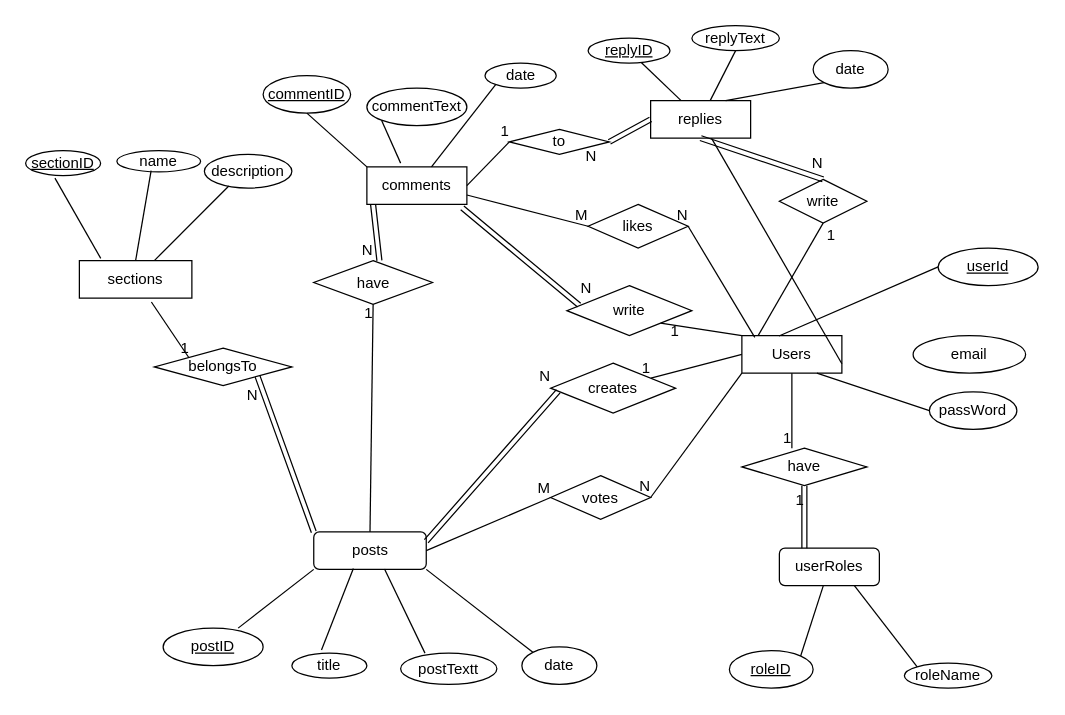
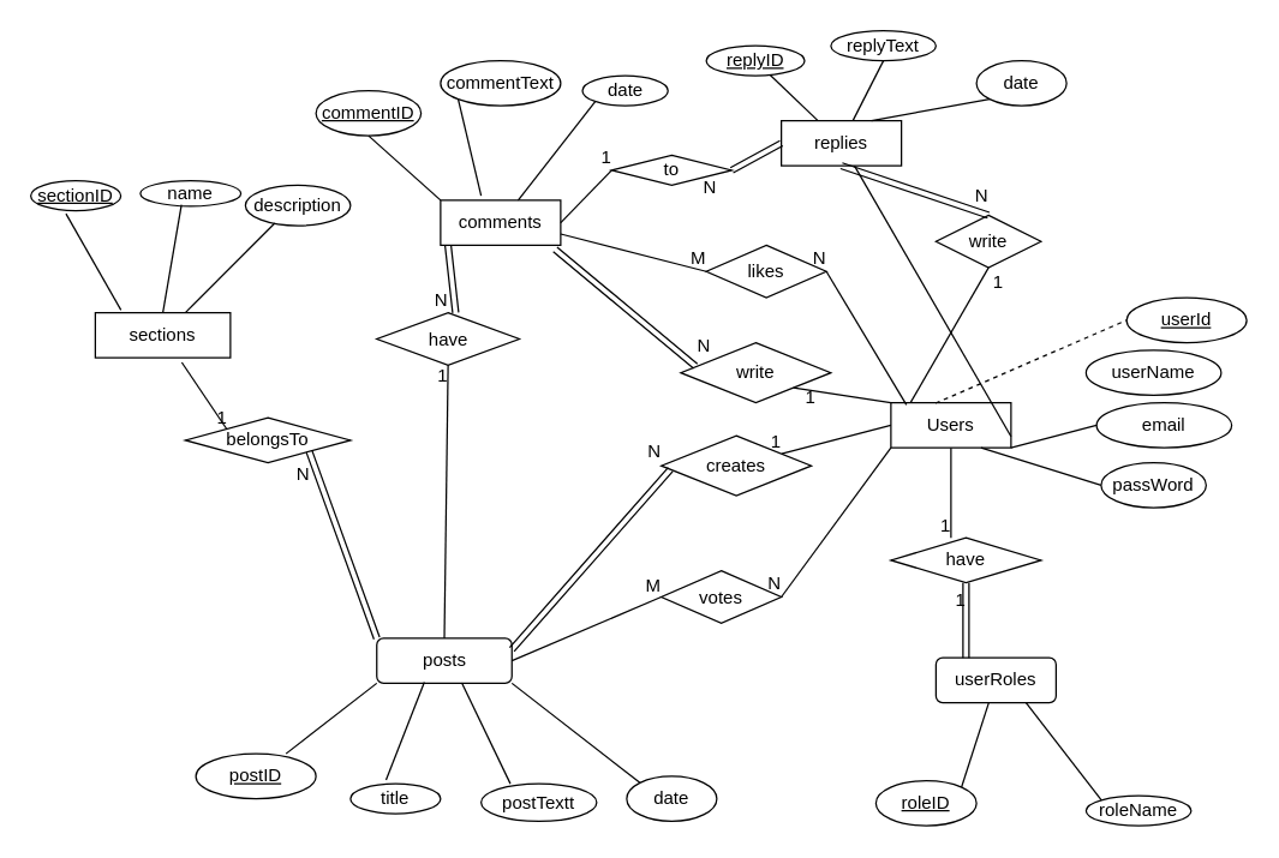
  <mxCell id="0" />
  <mxCell id="1" parent="0" />
  <mxCell id="2" value="Users" style="whiteSpace=wrap;html=1;align=center;" parent="1" vertex="1"><mxGeometry x="593" y="268" width="80" height="30" as="geometry" /></mxCell>
- <mxCell id="3" value="" style="endArrow=none;html=1;rounded=0;entryX=0;entryY=0.5;entryDx=0;entryDy=0;exitX=0.371;exitY=0.011;exitDx=0;exitDy=0;exitPerimeter=0;" parent="1" source="2" target="48" edge="1"><mxGeometry relative="1" as="geometry"><mxPoint x="213" y="338" as="sourcePoint" /><mxPoint x="746.84" y="218.57" as="targetPoint" /></mxGeometry></mxCell>
+ <mxCell id="3" value="" style="endArrow=none;html=1;rounded=0;entryX=0;entryY=0.5;entryDx=0;entryDy=0;exitX=0.371;exitY=0.011;exitDx=0;exitDy=0;exitPerimeter=0;dashed=1;" parent="1" source="2" target="48" edge="1"><mxGeometry relative="1" as="geometry"><mxPoint x="213" y="338" as="sourcePoint" /><mxPoint x="746.84" y="218.57" as="targetPoint" /></mxGeometry></mxCell>
+ <mxCell id="4" value="userName" style="ellipse;whiteSpace=wrap;html=1;align=center;" parent="1" vertex="1"><mxGeometry x="723" y="233" width="90" height="30" as="geometry" /></mxCell>
  <mxCell id="5" value="email" style="ellipse;whiteSpace=wrap;html=1;align=center;" parent="1" vertex="1"><mxGeometry x="730" y="268" width="90" height="30" as="geometry" /></mxCell>
  <mxCell id="6" value="" style="endArrow=none;html=1;rounded=0;exitX=1;exitY=0.75;exitDx=0;exitDy=0;" parent="1" source="2" target="11" edge="1"><mxGeometry relative="1" as="geometry"><mxPoint x="213" y="338" as="sourcePoint" /><mxPoint x="373" y="338" as="targetPoint" /></mxGeometry></mxCell>
+ <mxCell id="7" value="" style="endArrow=none;html=1;rounded=0;exitX=0;exitY=0.5;exitDx=0;exitDy=0;entryX=1;entryY=1;entryDx=0;entryDy=0;" parent="1" source="5" target="2" edge="1"><mxGeometry relative="1" as="geometry"><mxPoint x="213" y="338" as="sourcePoint" /><mxPoint x="373" y="338" as="targetPoint" /></mxGeometry></mxCell>
  <mxCell id="8" value="sections" style="whiteSpace=wrap;html=1;align=center;" parent="1" vertex="1"><mxGeometry x="63" y="208" width="90" height="30" as="geometry" /></mxCell>
  <mxCell id="9" value="posts" style="whiteSpace=wrap;html=1;align=center;rounded=1;" parent="1" vertex="1"><mxGeometry x="250.5" y="425" width="90" height="30" as="geometry" /></mxCell>
  <mxCell id="10" value="comments" style="whiteSpace=wrap;html=1;align=center;" parent="1" vertex="1"><mxGeometry x="293" y="133" width="80" height="30" as="geometry" /></mxCell>
  <mxCell id="11" value="replies" style="whiteSpace=wrap;html=1;align=center;" parent="1" vertex="1"><mxGeometry x="520" y="80" width="80" height="30" as="geometry" /></mxCell>
  <mxCell id="12" value="userRoles" style="whiteSpace=wrap;html=1;align=center;rounded=1;" parent="1" vertex="1"><mxGeometry x="623" y="438" width="80" height="30" as="geometry" /></mxCell>
  <mxCell id="13" value="belongsTo" style="shape=rhombus;perimeter=rhombusPerimeter;whiteSpace=wrap;html=1;align=center;" parent="1" vertex="1"><mxGeometry x="123" y="278" width="110" height="30" as="geometry" /></mxCell>
  <mxCell id="14" value="creates" style="shape=rhombus;perimeter=rhombusPerimeter;whiteSpace=wrap;html=1;align=center;" parent="1" vertex="1"><mxGeometry x="440" y="290" width="100" height="40" as="geometry" /></mxCell>
  <mxCell id="15" value="" style="endArrow=none;html=1;rounded=0;exitX=0;exitY=0.5;exitDx=0;exitDy=0;" parent="1" source="2" target="14" edge="1"><mxGeometry relative="1" as="geometry"><mxPoint x="473" y="258" as="sourcePoint" /><mxPoint x="633" y="258" as="targetPoint" /></mxGeometry></mxCell>
  <mxCell id="16" value="1" style="resizable=0;html=1;align=right;verticalAlign=bottom;" parent="15" connectable="0" vertex="1"><mxGeometry x="1" relative="1" as="geometry" /></mxCell>
  <mxCell id="17" value="have" style="shape=rhombus;perimeter=rhombusPerimeter;whiteSpace=wrap;html=1;align=center;" parent="1" vertex="1"><mxGeometry x="593" y="358" width="100" height="30" as="geometry" /></mxCell>
  <mxCell id="18" value="" style="endArrow=none;html=1;rounded=0;exitX=0.5;exitY=1;exitDx=0;exitDy=0;entryX=0.4;entryY=0;entryDx=0;entryDy=0;entryPerimeter=0;" parent="1" source="2" target="17" edge="1"><mxGeometry relative="1" as="geometry"><mxPoint x="343" y="258" as="sourcePoint" /><mxPoint x="503" y="258" as="targetPoint" /></mxGeometry></mxCell>
  <mxCell id="19" value="1" style="resizable=0;html=1;align=right;verticalAlign=bottom;" parent="18" connectable="0" vertex="1"><mxGeometry x="1" relative="1" as="geometry" /></mxCell>
  <mxCell id="20" value="" style="shape=link;html=1;rounded=0;entryX=0.5;entryY=1;entryDx=0;entryDy=0;exitX=0.25;exitY=0;exitDx=0;exitDy=0;" parent="1" source="12" target="17" edge="1"><mxGeometry relative="1" as="geometry"><mxPoint x="343" y="258" as="sourcePoint" /><mxPoint x="503" y="258" as="targetPoint" /></mxGeometry></mxCell>
  <mxCell id="21" value="1" style="resizable=0;html=1;align=right;verticalAlign=bottom;" parent="20" connectable="0" vertex="1"><mxGeometry x="1" relative="1" as="geometry"><mxPoint y="20" as="offset" /></mxGeometry></mxCell>
  <mxCell id="22" value="write" style="shape=rhombus;perimeter=rhombusPerimeter;whiteSpace=wrap;html=1;align=center;" parent="1" vertex="1"><mxGeometry x="453" y="228" width="100" height="40" as="geometry" /></mxCell>
  <mxCell id="23" value="" style="endArrow=none;html=1;rounded=0;entryX=1;entryY=1;entryDx=0;entryDy=0;exitX=0;exitY=0;exitDx=0;exitDy=0;" parent="1" source="2" target="22" edge="1"><mxGeometry relative="1" as="geometry"><mxPoint x="323" y="348" as="sourcePoint" /><mxPoint x="483" y="348" as="targetPoint" /></mxGeometry></mxCell>
  <mxCell id="24" value="1" style="resizable=0;html=1;align=right;verticalAlign=bottom;" parent="23" connectable="0" vertex="1"><mxGeometry x="1" relative="1" as="geometry"><mxPoint x="15" y="15" as="offset" /></mxGeometry></mxCell>
  <mxCell id="25" value="" style="shape=link;html=1;rounded=0;exitX=0.954;exitY=1.094;exitDx=0;exitDy=0;exitPerimeter=0;entryX=0.098;entryY=0.389;entryDx=0;entryDy=0;entryPerimeter=0;" parent="1" source="10" target="22" edge="1"><mxGeometry relative="1" as="geometry"><mxPoint x="353" y="338" as="sourcePoint" /><mxPoint x="513" y="338" as="targetPoint" /></mxGeometry></mxCell>
  <mxCell id="26" value="N" style="resizable=0;html=1;align=right;verticalAlign=bottom;" parent="25" connectable="0" vertex="1"><mxGeometry x="1" relative="1" as="geometry"><mxPoint x="10" y="-6" as="offset" /></mxGeometry></mxCell>
  <mxCell id="27" value="write" style="shape=rhombus;perimeter=rhombusPerimeter;whiteSpace=wrap;html=1;align=center;" parent="1" vertex="1"><mxGeometry x="623" y="143" width="70" height="35" as="geometry" /></mxCell>
  <mxCell id="28" value="" style="endArrow=none;html=1;rounded=0;entryX=0.5;entryY=1;entryDx=0;entryDy=0;" parent="1" target="27" edge="1"><mxGeometry relative="1" as="geometry"><mxPoint x="606" y="268" as="sourcePoint" /><mxPoint x="588" y="248" as="targetPoint" /></mxGeometry></mxCell>
  <mxCell id="29" value="1" style="resizable=0;html=1;align=right;verticalAlign=bottom;" parent="28" connectable="0" vertex="1"><mxGeometry x="1" relative="1" as="geometry"><mxPoint x="10" y="18" as="offset" /></mxGeometry></mxCell>
  <mxCell id="30" value="" style="shape=link;html=1;rounded=0;exitX=0.5;exitY=1;exitDx=0;exitDy=0;entryX=0.5;entryY=0;entryDx=0;entryDy=0;" parent="1" source="11" target="27" edge="1"><mxGeometry relative="1" as="geometry"><mxPoint x="489.32" y="200.82" as="sourcePoint" /><mxPoint x="522.8" y="233.56" as="targetPoint" /></mxGeometry></mxCell>
  <mxCell id="31" value="N" style="resizable=0;html=1;align=right;verticalAlign=bottom;" parent="30" connectable="0" vertex="1"><mxGeometry x="1" relative="1" as="geometry"><mxPoint y="-5" as="offset" /></mxGeometry></mxCell>
  <mxCell id="32" value="to" style="shape=rhombus;perimeter=rhombusPerimeter;whiteSpace=wrap;html=1;align=center;" parent="1" vertex="1"><mxGeometry x="407" y="103" width="80" height="20" as="geometry" /></mxCell>
  <mxCell id="33" value="" style="endArrow=none;html=1;rounded=0;exitX=1;exitY=0.5;exitDx=0;exitDy=0;entryX=0;entryY=0.5;entryDx=0;entryDy=0;" parent="1" source="10" target="32" edge="1"><mxGeometry relative="1" as="geometry"><mxPoint x="353" y="198" as="sourcePoint" /><mxPoint x="513" y="198" as="targetPoint" /></mxGeometry></mxCell>
  <mxCell id="34" value="1" style="resizable=0;html=1;align=right;verticalAlign=bottom;" parent="33" connectable="0" vertex="1"><mxGeometry x="1" relative="1" as="geometry" /></mxCell>
  <mxCell id="35" value="" style="shape=link;html=1;rounded=0;entryX=1;entryY=0.5;entryDx=0;entryDy=0;exitX=0;exitY=0.5;exitDx=0;exitDy=0;" parent="1" source="11" target="32" edge="1"><mxGeometry relative="1" as="geometry"><mxPoint x="560" y="105" as="sourcePoint" /><mxPoint x="513" y="198" as="targetPoint" /></mxGeometry></mxCell>
  <mxCell id="36" value="N" style="resizable=0;html=1;align=right;verticalAlign=bottom;" parent="35" connectable="0" vertex="1"><mxGeometry x="1" relative="1" as="geometry"><mxPoint x="-10" y="20" as="offset" /></mxGeometry></mxCell>
  <mxCell id="37" value="" style="shape=link;html=1;rounded=0;exitX=1;exitY=0.25;exitDx=0;exitDy=0;entryX=0.061;entryY=0.562;entryDx=0;entryDy=0;entryPerimeter=0;" parent="1" source="9" target="14" edge="1"><mxGeometry relative="1" as="geometry"><mxPoint x="383" y="268" as="sourcePoint" /><mxPoint x="543" y="268" as="targetPoint" /></mxGeometry></mxCell>
  <mxCell id="38" value="N" style="resizable=0;html=1;align=right;verticalAlign=bottom;" parent="37" connectable="0" vertex="1"><mxGeometry x="1" relative="1" as="geometry"><mxPoint x="-6" y="-3" as="offset" /></mxGeometry></mxCell>
  <mxCell id="39" value="have" style="shape=rhombus;perimeter=rhombusPerimeter;whiteSpace=wrap;html=1;align=center;" parent="1" vertex="1"><mxGeometry x="250.5" y="208" width="95" height="35" as="geometry" /></mxCell>
  <mxCell id="40" value="" style="endArrow=none;html=1;rounded=0;entryX=0.5;entryY=1;entryDx=0;entryDy=0;exitX=0.5;exitY=0;exitDx=0;exitDy=0;" parent="1" source="9" target="39" edge="1"><mxGeometry relative="1" as="geometry"><mxPoint x="333" y="318" as="sourcePoint" /><mxPoint x="493" y="318" as="targetPoint" /></mxGeometry></mxCell>
  <mxCell id="41" value="1" style="resizable=0;html=1;align=right;verticalAlign=bottom;" parent="40" connectable="0" vertex="1"><mxGeometry x="1" relative="1" as="geometry"><mxPoint y="15" as="offset" /></mxGeometry></mxCell>
  <mxCell id="42" value="" style="shape=link;html=1;rounded=0;exitX=0.062;exitY=1;exitDx=0;exitDy=0;exitPerimeter=0;entryX=0.553;entryY=0;entryDx=0;entryDy=0;entryPerimeter=0;" parent="1" source="10" target="39" edge="1"><mxGeometry relative="1" as="geometry"><mxPoint x="273" y="188" as="sourcePoint" /><mxPoint x="433" y="188" as="targetPoint" /></mxGeometry></mxCell>
  <mxCell id="43" value="N" style="resizable=0;html=1;align=right;verticalAlign=bottom;" parent="42" connectable="0" vertex="1"><mxGeometry x="1" relative="1" as="geometry"><mxPoint x="-5" as="offset" /></mxGeometry></mxCell>
  <mxCell id="44" value="" style="shape=link;html=1;rounded=0;entryX=1;entryY=1;entryDx=0;entryDy=0;exitX=0;exitY=0;exitDx=0;exitDy=0;" parent="1" source="9" target="13" edge="1"><mxGeometry relative="1" as="geometry"><mxPoint x="303" y="268" as="sourcePoint" /><mxPoint x="463" y="268" as="targetPoint" /></mxGeometry></mxCell>
  <mxCell id="45" value="N" style="resizable=0;html=1;align=right;verticalAlign=bottom;" parent="44" connectable="0" vertex="1"><mxGeometry x="1" relative="1" as="geometry"><mxPoint y="23" as="offset" /></mxGeometry></mxCell>
  <mxCell id="46" value="" style="endArrow=none;html=1;rounded=0;exitX=0.64;exitY=1.104;exitDx=0;exitDy=0;exitPerimeter=0;entryX=0;entryY=0;entryDx=0;entryDy=0;" parent="1" source="8" target="13" edge="1"><mxGeometry relative="1" as="geometry"><mxPoint x="303" y="268" as="sourcePoint" /><mxPoint x="463" y="268" as="targetPoint" /></mxGeometry></mxCell>
  <mxCell id="47" value="1" style="resizable=0;html=1;align=right;verticalAlign=bottom;" parent="46" connectable="0" vertex="1"><mxGeometry x="1" relative="1" as="geometry" /></mxCell>
  <mxCell id="48" value="userId" style="ellipse;whiteSpace=wrap;html=1;align=center;fontStyle=4;" parent="1" vertex="1"><mxGeometry x="750" y="198" width="80" height="30" as="geometry" /></mxCell>
  <mxCell id="49" value="postID" style="ellipse;whiteSpace=wrap;html=1;align=center;fontStyle=4;" parent="1" vertex="1"><mxGeometry x="130" y="502" width="80" height="30" as="geometry" /></mxCell>
  <mxCell id="50" value="" style="endArrow=none;html=1;rounded=0;exitX=0.75;exitY=0;exitDx=0;exitDy=0;exitPerimeter=0;entryX=0;entryY=1;entryDx=0;entryDy=0;" parent="1" source="49" target="9" edge="1"><mxGeometry relative="1" as="geometry"><mxPoint x="360" y="430" as="sourcePoint" /><mxPoint x="520" y="430" as="targetPoint" /></mxGeometry></mxCell>
  <mxCell id="51" value="title" style="ellipse;whiteSpace=wrap;html=1;align=center;" parent="1" vertex="1"><mxGeometry x="233" y="522" width="60" height="20" as="geometry" /></mxCell>
  <mxCell id="52" value="" style="endArrow=none;html=1;rounded=0;exitX=0.395;exitY=-0.126;exitDx=0;exitDy=0;exitPerimeter=0;entryX=0.352;entryY=0.978;entryDx=0;entryDy=0;entryPerimeter=0;" parent="1" source="51" target="9" edge="1"><mxGeometry relative="1" as="geometry"><mxPoint x="360" y="430" as="sourcePoint" /><mxPoint x="520" y="430" as="targetPoint" /></mxGeometry></mxCell>
  <mxCell id="53" value="date" style="ellipse;whiteSpace=wrap;html=1;align=center;" parent="1" vertex="1"><mxGeometry x="417" y="517" width="60" height="30" as="geometry" /></mxCell>
  <mxCell id="54" value="postTextt" style="ellipse;whiteSpace=wrap;html=1;align=center;" parent="1" vertex="1"><mxGeometry x="320" y="522" width="77" height="25" as="geometry" /></mxCell>
  <mxCell id="55" value="" style="endArrow=none;html=1;rounded=0;exitX=0.629;exitY=0.99;exitDx=0;exitDy=0;exitPerimeter=0;entryX=0.253;entryY=0;entryDx=0;entryDy=0;entryPerimeter=0;" parent="1" source="9" target="54" edge="1"><mxGeometry relative="1" as="geometry"><mxPoint x="360" y="430" as="sourcePoint" /><mxPoint x="520" y="430" as="targetPoint" /></mxGeometry></mxCell>
  <mxCell id="56" value="" style="endArrow=none;html=1;rounded=0;exitX=1;exitY=1;exitDx=0;exitDy=0;entryX=0;entryY=0;entryDx=0;entryDy=0;" parent="1" source="9" target="53" edge="1"><mxGeometry relative="1" as="geometry"><mxPoint x="360" y="430" as="sourcePoint" /><mxPoint x="520" y="430" as="targetPoint" /></mxGeometry></mxCell>
  <mxCell id="57" value="sectionID" style="ellipse;whiteSpace=wrap;html=1;align=center;fontStyle=4;" parent="1" vertex="1"><mxGeometry x="20" y="120" width="60" height="20" as="geometry" /></mxCell>
  <mxCell id="58" value="" style="endArrow=none;html=1;rounded=0;exitX=0.391;exitY=1.1;exitDx=0;exitDy=0;exitPerimeter=0;entryX=0.19;entryY=-0.059;entryDx=0;entryDy=0;entryPerimeter=0;" parent="1" source="57" target="8" edge="1"><mxGeometry relative="1" as="geometry"><mxPoint x="280" y="290" as="sourcePoint" /><mxPoint x="440" y="290" as="targetPoint" /></mxGeometry></mxCell>
  <mxCell id="59" value="name" style="ellipse;whiteSpace=wrap;html=1;align=center;" parent="1" vertex="1"><mxGeometry x="93" y="120" width="67" height="17" as="geometry" /></mxCell>
  <mxCell id="60" value="" style="endArrow=none;html=1;rounded=0;exitX=0.409;exitY=0.941;exitDx=0;exitDy=0;exitPerimeter=0;entryX=0.5;entryY=0;entryDx=0;entryDy=0;" parent="1" source="59" target="8" edge="1"><mxGeometry relative="1" as="geometry"><mxPoint x="280" y="290" as="sourcePoint" /><mxPoint x="440" y="290" as="targetPoint" /></mxGeometry></mxCell>
  <mxCell id="61" value="description" style="ellipse;whiteSpace=wrap;html=1;align=center;" parent="1" vertex="1"><mxGeometry x="163" y="123" width="70" height="27" as="geometry" /></mxCell>
  <mxCell id="62" value="" style="endArrow=none;html=1;rounded=0;exitX=0.279;exitY=0.935;exitDx=0;exitDy=0;exitPerimeter=0;" parent="1" source="61" target="8" edge="1"><mxGeometry relative="1" as="geometry"><mxPoint x="280" y="290" as="sourcePoint" /><mxPoint x="440" y="290" as="targetPoint" /></mxGeometry></mxCell>
  <mxCell id="63" value="commentID" style="ellipse;whiteSpace=wrap;html=1;align=center;fontStyle=4;" parent="1" vertex="1"><mxGeometry x="210" y="60" width="70" height="30" as="geometry" /></mxCell>
  <mxCell id="64" value="" style="endArrow=none;html=1;rounded=0;exitX=0.5;exitY=1;exitDx=0;exitDy=0;entryX=0;entryY=0;entryDx=0;entryDy=0;" parent="1" source="63" target="10" edge="1"><mxGeometry relative="1" as="geometry"><mxPoint x="330" y="150" as="sourcePoint" /><mxPoint x="490" y="150" as="targetPoint" /></mxGeometry></mxCell>
- <mxCell id="65" value="commentText" style="ellipse;whiteSpace=wrap;html=1;align=center;" parent="1" vertex="1"><mxGeometry x="293" y="70" width="80" height="30" as="geometry" /></mxCell>
+ <mxCell id="65" value="commentText" style="ellipse;whiteSpace=wrap;html=1;align=center;" parent="1" vertex="1"><mxGeometry x="293" y="40" width="80" height="30" as="geometry" /></mxCell>
  <mxCell id="66" value="" style="endArrow=none;html=1;rounded=0;entryX=0;entryY=1;entryDx=0;entryDy=0;" parent="1" target="65" edge="1"><mxGeometry relative="1" as="geometry"><mxPoint x="320" y="130" as="sourcePoint" /><mxPoint x="490" y="150" as="targetPoint" /></mxGeometry></mxCell>
  <mxCell id="67" value="date" style="ellipse;whiteSpace=wrap;html=1;align=center;" parent="1" vertex="1"><mxGeometry x="387.5" y="50" width="57" height="20" as="geometry" /></mxCell>
  <mxCell id="68" value="" style="endArrow=none;html=1;rounded=0;entryX=0;entryY=1;entryDx=0;entryDy=0;" parent="1" source="10" target="67" edge="1"><mxGeometry relative="1" as="geometry"><mxPoint x="350" y="110" as="sourcePoint" /><mxPoint x="490" y="150" as="targetPoint" /></mxGeometry></mxCell>
  <mxCell id="69" value="replyText" style="ellipse;whiteSpace=wrap;html=1;align=center;" parent="1" vertex="1"><mxGeometry x="553" y="20" width="70" height="20" as="geometry" /></mxCell>
  <mxCell id="70" value="replyID" style="ellipse;whiteSpace=wrap;html=1;align=center;fontStyle=4;" parent="1" vertex="1"><mxGeometry x="470" y="30" width="65.5" height="20" as="geometry" /></mxCell>
  <mxCell id="71" value="date" style="ellipse;whiteSpace=wrap;html=1;align=center;" parent="1" vertex="1"><mxGeometry x="650" y="40" width="60" height="30" as="geometry" /></mxCell>
  <mxCell id="72" value="" style="endArrow=none;html=1;rounded=0;" parent="1" source="70" target="11" edge="1"><mxGeometry relative="1" as="geometry"><mxPoint x="330" y="150" as="sourcePoint" /><mxPoint x="490" y="150" as="targetPoint" /></mxGeometry></mxCell>
  <mxCell id="73" value="" style="endArrow=none;html=1;rounded=0;entryX=0.5;entryY=1;entryDx=0;entryDy=0;" parent="1" source="11" target="69" edge="1"><mxGeometry relative="1" as="geometry"><mxPoint x="330" y="150" as="sourcePoint" /><mxPoint x="490" y="150" as="targetPoint" /></mxGeometry></mxCell>
  <mxCell id="74" value="" style="endArrow=none;html=1;rounded=0;entryX=0;entryY=1;entryDx=0;entryDy=0;exitX=0.75;exitY=0;exitDx=0;exitDy=0;" parent="1" source="11" target="71" edge="1"><mxGeometry relative="1" as="geometry"><mxPoint x="330" y="150" as="sourcePoint" /><mxPoint x="490" y="150" as="targetPoint" /></mxGeometry></mxCell>
  <mxCell id="75" value="roleID" style="ellipse;whiteSpace=wrap;html=1;align=center;fontStyle=4;" parent="1" vertex="1"><mxGeometry x="583" y="520" width="67" height="30" as="geometry" /></mxCell>
  <mxCell id="76" value="" style="endArrow=none;html=1;rounded=0;exitX=1;exitY=0;exitDx=0;exitDy=0;" parent="1" source="75" target="12" edge="1"><mxGeometry relative="1" as="geometry"><mxPoint x="330" y="360" as="sourcePoint" /><mxPoint x="490" y="360" as="targetPoint" /></mxGeometry></mxCell>
  <mxCell id="77" value="roleName" style="ellipse;whiteSpace=wrap;html=1;align=center;" parent="1" vertex="1"><mxGeometry x="723" y="530" width="70" height="20" as="geometry" /></mxCell>
  <mxCell id="78" value="" style="endArrow=none;html=1;rounded=0;entryX=0;entryY=0;entryDx=0;entryDy=0;exitX=0.75;exitY=1;exitDx=0;exitDy=0;" parent="1" source="12" target="77" edge="1"><mxGeometry relative="1" as="geometry"><mxPoint x="330" y="430" as="sourcePoint" /><mxPoint x="490" y="430" as="targetPoint" /></mxGeometry></mxCell>
- <mxCell id="79" value="passWord" style="ellipse;whiteSpace=wrap;html=1;align=center;" parent="1" vertex="1"><mxGeometry x="743" y="313" width="70" height="30" as="geometry" /></mxCell>
+ <mxCell id="79" value="passWord" style="ellipse;whiteSpace=wrap;html=1;align=center;" parent="1" vertex="1"><mxGeometry x="733" y="308" width="70" height="30" as="geometry" /></mxCell>
  <mxCell id="80" value="" style="endArrow=none;html=1;rounded=0;entryX=0;entryY=0.5;entryDx=0;entryDy=0;exitX=0.75;exitY=1;exitDx=0;exitDy=0;" parent="1" source="2" target="79" edge="1"><mxGeometry relative="1" as="geometry"><mxPoint x="340" y="270" as="sourcePoint" /><mxPoint x="500" y="270" as="targetPoint" /></mxGeometry></mxCell>
  <mxCell id="81" value="votes" style="shape=rhombus;perimeter=rhombusPerimeter;whiteSpace=wrap;html=1;align=center;" parent="1" vertex="1"><mxGeometry x="440" y="380" width="80" height="35" as="geometry" /></mxCell>
  <mxCell id="82" value="likes" style="shape=rhombus;perimeter=rhombusPerimeter;whiteSpace=wrap;html=1;align=center;" parent="1" vertex="1"><mxGeometry x="470" y="163" width="80" height="35" as="geometry" /></mxCell>
  <mxCell id="83" value="" style="endArrow=none;html=1;rounded=0;entryX=1;entryY=0.5;entryDx=0;entryDy=0;exitX=0;exitY=1;exitDx=0;exitDy=0;" parent="1" source="2" target="81" edge="1"><mxGeometry relative="1" as="geometry"><mxPoint x="360" y="358" as="sourcePoint" /><mxPoint x="520" y="358" as="targetPoint" /></mxGeometry></mxCell>
  <mxCell id="84" value="N" style="resizable=0;html=1;align=right;verticalAlign=bottom;" parent="83" connectable="0" vertex="1"><mxGeometry x="1" relative="1" as="geometry" /></mxCell>
  <mxCell id="85" value="" style="endArrow=none;html=1;rounded=0;entryX=0;entryY=0.5;entryDx=0;entryDy=0;exitX=1;exitY=0.5;exitDx=0;exitDy=0;" parent="1" source="9" target="81" edge="1"><mxGeometry relative="1" as="geometry"><mxPoint x="360" y="452.5" as="sourcePoint" /><mxPoint x="520" y="452.5" as="targetPoint" /></mxGeometry></mxCell>
  <mxCell id="86" value="M" style="resizable=0;html=1;align=right;verticalAlign=bottom;" parent="85" connectable="0" vertex="1"><mxGeometry x="1" relative="1" as="geometry" /></mxCell>
  <mxCell id="87" value="" style="endArrow=none;html=1;rounded=0;entryX=1;entryY=0.5;entryDx=0;entryDy=0;exitX=0.129;exitY=0.048;exitDx=0;exitDy=0;exitPerimeter=0;" parent="1" source="2" target="82" edge="1"><mxGeometry relative="1" as="geometry"><mxPoint x="573" y="168.5" as="sourcePoint" /><mxPoint x="500" y="268" as="targetPoint" /></mxGeometry></mxCell>
  <mxCell id="88" value="N" style="resizable=0;html=1;align=right;verticalAlign=bottom;" parent="87" connectable="0" vertex="1"><mxGeometry x="1" relative="1" as="geometry" /></mxCell>
  <mxCell id="89" value="" style="endArrow=none;html=1;rounded=0;entryX=0;entryY=0.5;entryDx=0;entryDy=0;exitX=1;exitY=0.75;exitDx=0;exitDy=0;" parent="1" source="10" target="82" edge="1"><mxGeometry relative="1" as="geometry"><mxPoint x="345.5" y="234.25" as="sourcePoint" /><mxPoint x="445" y="191.75" as="targetPoint" /></mxGeometry></mxCell>
  <mxCell id="90" value="M" style="resizable=0;html=1;align=right;verticalAlign=bottom;" parent="89" connectable="0" vertex="1"><mxGeometry x="1" relative="1" as="geometry" /></mxCell>
